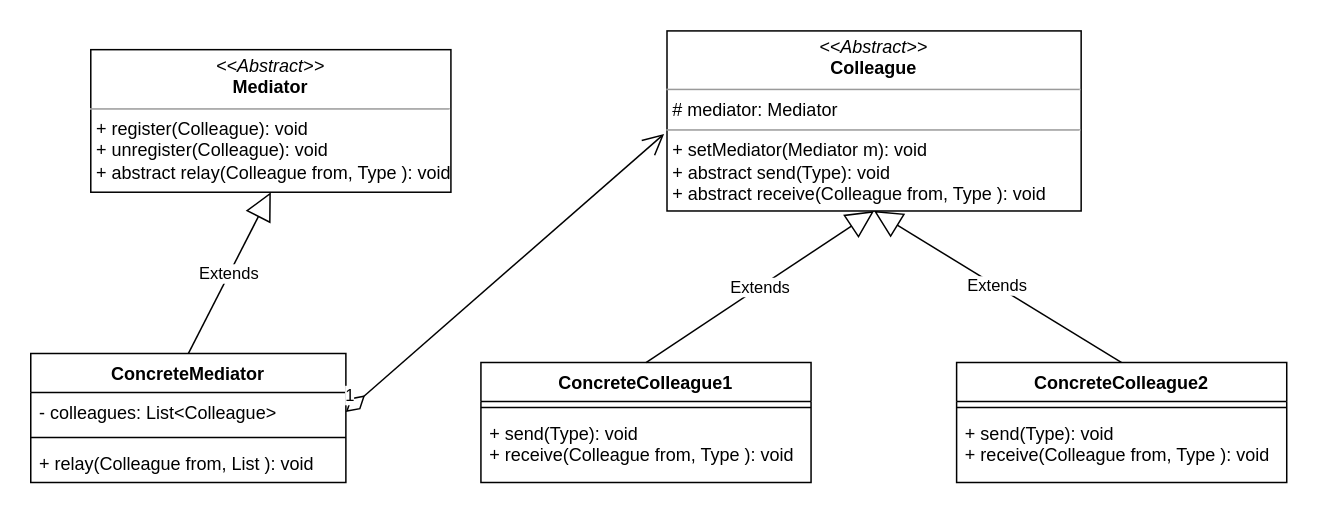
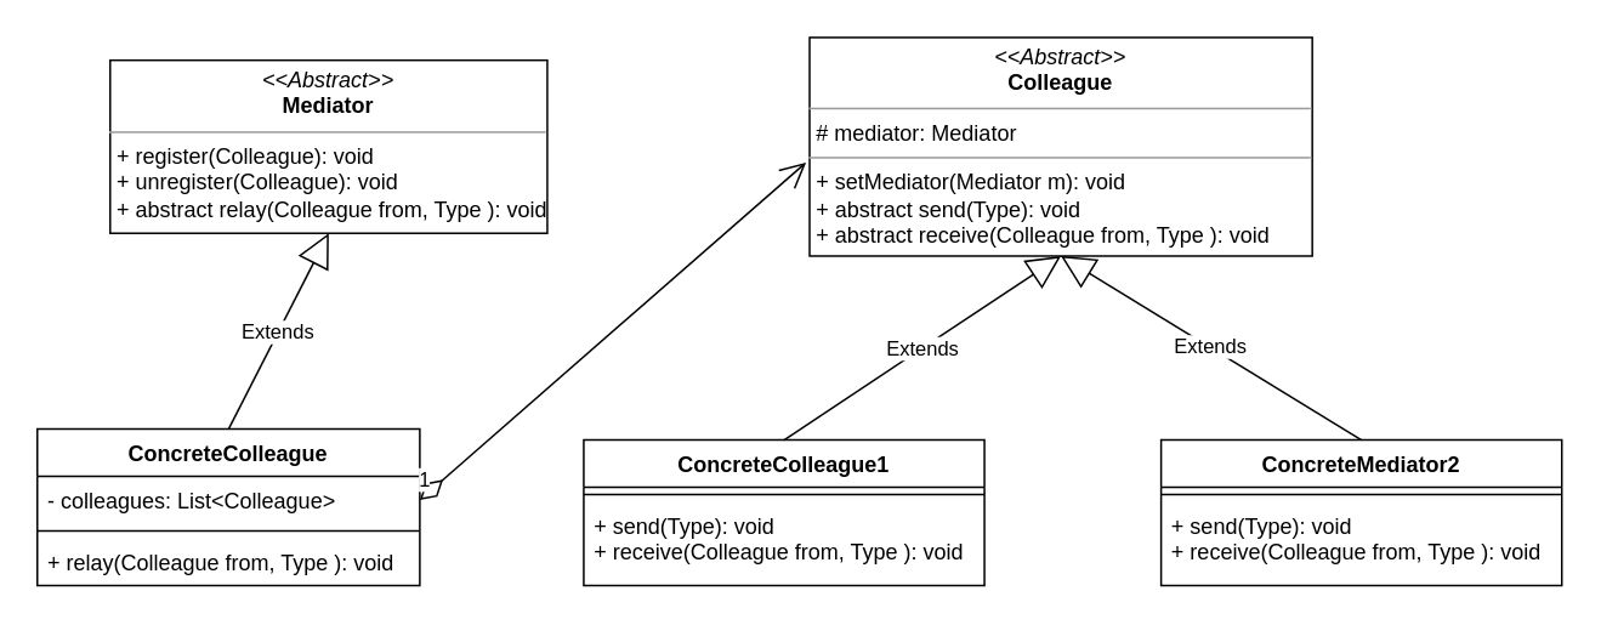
  <mxCell id="0" />
  <mxCell id="1" parent="0" />
  <mxCell id="2" value="ConcreteColleague1" style="swimlane;fontStyle=1;align=center;verticalAlign=top;childLayout=stackLayout;horizontal=1;startSize=26;horizontalStack=0;resizeParent=1;resizeParentMax=0;resizeLast=0;collapsible=1;marginBottom=0;" vertex="1" parent="1"><mxGeometry x="320" y="241" width="220" height="80" as="geometry" /></mxCell>
  <mxCell id="3" value="" style="line;strokeWidth=1;fillColor=none;align=left;verticalAlign=middle;spacingTop=-1;spacingLeft=3;spacingRight=3;rotatable=0;labelPosition=right;points=[];portConstraint=eastwest;" vertex="1" parent="2"><mxGeometry y="26" width="220" height="8" as="geometry" /></mxCell>
  <mxCell id="4" value="+ send(Type): void&#10;+ receive(Colleague from, Type ): void" style="text;strokeColor=none;fillColor=none;align=left;verticalAlign=top;spacingLeft=4;spacingRight=4;overflow=hidden;rotatable=0;points=[[0,0.5],[1,0.5]];portConstraint=eastwest;" vertex="1" parent="2"><mxGeometry y="34" width="220" height="46" as="geometry" /></mxCell>
  <mxCell id="5" value="&lt;p style=&quot;margin: 0px ; margin-top: 4px ; text-align: center&quot;&gt;&lt;i&gt;&amp;lt;&amp;lt;Abstract&amp;gt;&amp;gt;&lt;/i&gt;&lt;br&gt;&lt;b&gt;Colleague&lt;/b&gt;&lt;/p&gt;&lt;hr size=&quot;1&quot;&gt;&lt;p style=&quot;margin: 0px ; margin-left: 4px&quot;&gt;# mediator: Mediator&lt;br&gt;&lt;/p&gt;&lt;hr size=&quot;1&quot;&gt;&lt;p style=&quot;margin: 0px ; margin-left: 4px&quot;&gt;+ setMediator(Mediator m): void&lt;br&gt;+ abstract send(Type): void&lt;/p&gt;&lt;p style=&quot;margin: 0px ; margin-left: 4px&quot;&gt;+ abstract receive(Colleague from, Type ): void&lt;br&gt;&lt;/p&gt;" style="verticalAlign=top;align=left;overflow=fill;fontSize=12;fontFamily=Helvetica;html=1;" vertex="1" parent="1"><mxGeometry x="444" y="20" width="276" height="120" as="geometry" /></mxCell>
  <mxCell id="6" value="Extends" style="endArrow=block;endSize=16;endFill=0;html=1;exitX=0.5;exitY=0;exitDx=0;exitDy=0;entryX=0.5;entryY=1;entryDx=0;entryDy=0;" edge="1" parent="1" source="2" target="5"><mxGeometry width="160" relative="1" as="geometry"><mxPoint x="280" y="240" as="sourcePoint" /><mxPoint x="440" y="240" as="targetPoint" /></mxGeometry></mxCell>
  <mxCell id="7" value="Extends" style="endArrow=block;endSize=16;endFill=0;html=1;exitX=0.5;exitY=0;exitDx=0;exitDy=0;entryX=0.5;entryY=1;entryDx=0;entryDy=0;" edge="1" parent="1" source="8" target="5"><mxGeometry width="160" relative="1" as="geometry"><mxPoint x="700" y="241" as="sourcePoint" /><mxPoint x="580" y="160" as="targetPoint" /></mxGeometry></mxCell>
- <mxCell id="8" value="ConcreteColleague2" style="swimlane;fontStyle=1;align=center;verticalAlign=top;childLayout=stackLayout;horizontal=1;startSize=26;horizontalStack=0;resizeParent=1;resizeParentMax=0;resizeLast=0;collapsible=1;marginBottom=0;" vertex="1" parent="1"><mxGeometry x="637" y="241" width="220" height="80" as="geometry" /></mxCell>
+ <mxCell id="8" value="ConcreteMediator2" style="swimlane;fontStyle=1;align=center;verticalAlign=top;childLayout=stackLayout;horizontal=1;startSize=26;horizontalStack=0;resizeParent=1;resizeParentMax=0;resizeLast=0;collapsible=1;marginBottom=0;" vertex="1" parent="1"><mxGeometry x="637" y="241" width="220" height="80" as="geometry" /></mxCell>
  <mxCell id="9" value="" style="line;strokeWidth=1;fillColor=none;align=left;verticalAlign=middle;spacingTop=-1;spacingLeft=3;spacingRight=3;rotatable=0;labelPosition=right;points=[];portConstraint=eastwest;" vertex="1" parent="8"><mxGeometry y="26" width="220" height="8" as="geometry" /></mxCell>
  <mxCell id="10" value="+ send(Type): void&#10;+ receive(Colleague from, Type ): void" style="text;strokeColor=none;fillColor=none;align=left;verticalAlign=top;spacingLeft=4;spacingRight=4;overflow=hidden;rotatable=0;points=[[0,0.5],[1,0.5]];portConstraint=eastwest;" vertex="1" parent="8"><mxGeometry y="34" width="220" height="46" as="geometry" /></mxCell>
  <mxCell id="11" value="&lt;p style=&quot;margin: 0px ; margin-top: 4px ; text-align: center&quot;&gt;&lt;i&gt;&amp;lt;&amp;lt;Abstract&amp;gt;&amp;gt;&lt;/i&gt;&lt;br&gt;&lt;b&gt;Mediator&lt;/b&gt;&lt;/p&gt;&lt;hr size=&quot;1&quot;&gt;&lt;p style=&quot;margin: 0px ; margin-left: 4px&quot;&gt;&lt;/p&gt;&lt;p style=&quot;margin: 0px ; margin-left: 4px&quot;&gt;+ register(Colleague): void&lt;br&gt;+ unregister(Colleague): void&lt;/p&gt;&lt;p style=&quot;margin: 0px ; margin-left: 4px&quot;&gt;+ abstract relay(Colleague from, Type ): void&lt;br&gt;&lt;/p&gt;" style="verticalAlign=top;align=left;overflow=fill;fontSize=12;fontFamily=Helvetica;html=1;" vertex="1" parent="1"><mxGeometry x="60" y="32.5" width="240" height="95" as="geometry" /></mxCell>
- <mxCell id="12" value="ConcreteMediator" style="swimlane;fontStyle=1;align=center;verticalAlign=top;childLayout=stackLayout;horizontal=1;startSize=26;horizontalStack=0;resizeParent=1;resizeParentMax=0;resizeLast=0;collapsible=1;marginBottom=0;" vertex="1" parent="1"><mxGeometry x="20" y="235" width="210" height="86" as="geometry" /></mxCell>
+ <mxCell id="12" value="ConcreteColleague" style="swimlane;fontStyle=1;align=center;verticalAlign=top;childLayout=stackLayout;horizontal=1;startSize=26;horizontalStack=0;resizeParent=1;resizeParentMax=0;resizeLast=0;collapsible=1;marginBottom=0;" vertex="1" parent="1"><mxGeometry x="20" y="235" width="210" height="86" as="geometry" /></mxCell>
  <mxCell id="13" value="- colleagues: List&lt;Colleague&gt;" style="text;strokeColor=none;fillColor=none;align=left;verticalAlign=top;spacingLeft=4;spacingRight=4;overflow=hidden;rotatable=0;points=[[0,0.5],[1,0.5]];portConstraint=eastwest;" vertex="1" parent="12"><mxGeometry y="26" width="210" height="26" as="geometry" /></mxCell>
  <mxCell id="14" value="" style="line;strokeWidth=1;fillColor=none;align=left;verticalAlign=middle;spacingTop=-1;spacingLeft=3;spacingRight=3;rotatable=0;labelPosition=right;points=[];portConstraint=eastwest;" vertex="1" parent="12"><mxGeometry y="52" width="210" height="8" as="geometry" /></mxCell>
- <mxCell id="15" value="+ relay(Colleague from, List ): void" style="text;strokeColor=none;fillColor=none;align=left;verticalAlign=top;spacingLeft=4;spacingRight=4;overflow=hidden;rotatable=0;points=[[0,0.5],[1,0.5]];portConstraint=eastwest;" vertex="1" parent="12"><mxGeometry y="60" width="210" height="26" as="geometry" /></mxCell>
+ <mxCell id="15" value="+ relay(Colleague from, Type ): void" style="text;strokeColor=none;fillColor=none;align=left;verticalAlign=top;spacingLeft=4;spacingRight=4;overflow=hidden;rotatable=0;points=[[0,0.5],[1,0.5]];portConstraint=eastwest;" vertex="1" parent="12"><mxGeometry y="60" width="210" height="26" as="geometry" /></mxCell>
  <mxCell id="16" value="Extends" style="endArrow=block;endSize=16;endFill=0;html=1;exitX=0.5;exitY=0;exitDx=0;exitDy=0;entryX=0.5;entryY=1;entryDx=0;entryDy=0;" edge="1" parent="1" source="12" target="11"><mxGeometry width="160" relative="1" as="geometry"><mxPoint x="220" y="211" as="sourcePoint" /><mxPoint x="372" y="110" as="targetPoint" /></mxGeometry></mxCell>
  <mxCell id="17" value="1" style="endArrow=open;html=1;endSize=12;startArrow=diamondThin;startSize=14;startFill=0;align=left;verticalAlign=bottom;entryX=-0.007;entryY=0.572;entryDx=0;entryDy=0;exitX=1;exitY=0.5;exitDx=0;exitDy=0;entryPerimeter=0;" edge="1" parent="1" source="13" target="5"><mxGeometry x="-1" y="3" relative="1" as="geometry"><mxPoint x="280" y="340" as="sourcePoint" /><mxPoint x="440" y="340" as="targetPoint" /></mxGeometry></mxCell>
